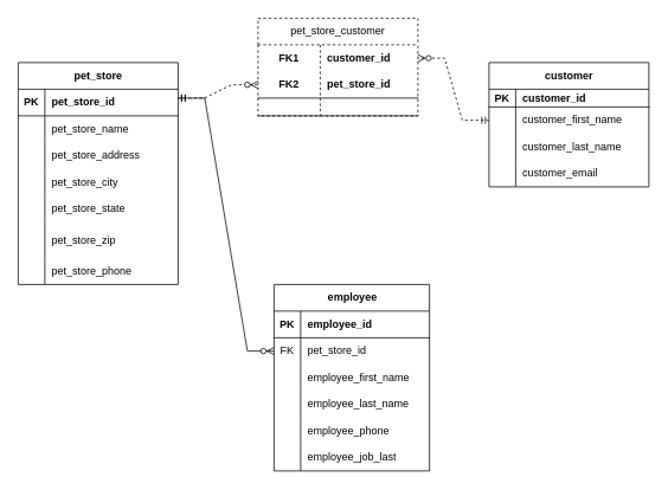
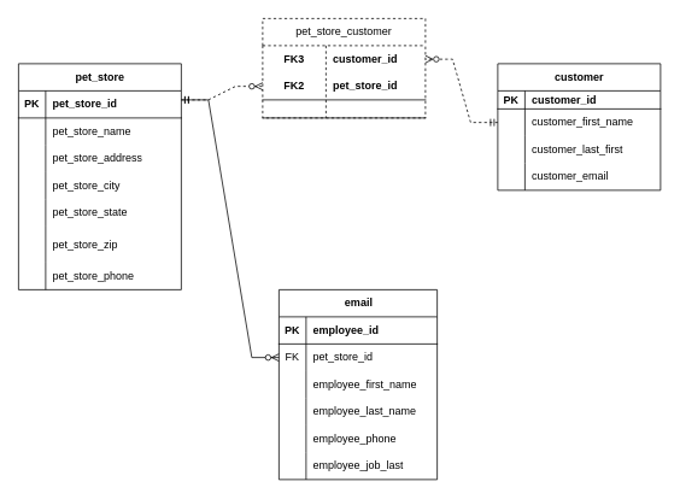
  <mxCell id="0" />
  <mxCell id="1" parent="0" />
  <mxCell id="2" value="pet_store" style="shape=table;startSize=30;container=1;collapsible=1;childLayout=tableLayout;fixedRows=1;rowLines=0;fontStyle=1;align=center;resizeLast=1;html=1;" parent="1" vertex="1"><mxGeometry x="20" y="70" width="180" height="250" as="geometry" /></mxCell>
  <mxCell id="3" value="" style="shape=tableRow;horizontal=0;startSize=0;swimlaneHead=0;swimlaneBody=0;fillColor=none;collapsible=0;dropTarget=0;points=[[0,0.5],[1,0.5]];portConstraint=eastwest;top=0;left=0;right=0;bottom=1;" parent="2" vertex="1"><mxGeometry y="30" width="180" height="30" as="geometry" /></mxCell>
  <mxCell id="4" value="PK" style="shape=partialRectangle;connectable=0;fillColor=none;top=0;left=0;bottom=0;right=0;fontStyle=1;overflow=hidden;whiteSpace=wrap;html=1;" parent="3" vertex="1"><mxGeometry width="30" height="30" as="geometry"><mxRectangle width="30" height="30" as="alternateBounds" /></mxGeometry></mxCell>
  <mxCell id="5" value="pet_store_id" style="shape=partialRectangle;connectable=0;fillColor=none;top=0;left=0;bottom=0;right=0;align=left;spacingLeft=6;fontStyle=1;overflow=hidden;whiteSpace=wrap;html=1;strokeColor=default;" parent="3" vertex="1"><mxGeometry x="30" width="150" height="30" as="geometry"><mxRectangle width="150" height="30" as="alternateBounds" /></mxGeometry></mxCell>
  <mxCell id="6" value="" style="shape=tableRow;horizontal=0;startSize=0;swimlaneHead=0;swimlaneBody=0;fillColor=none;collapsible=0;dropTarget=0;points=[[0,0.5],[1,0.5]];portConstraint=eastwest;top=0;left=0;right=0;bottom=0;" parent="2" vertex="1"><mxGeometry y="60" width="180" height="30" as="geometry" /></mxCell>
  <mxCell id="7" value="" style="shape=partialRectangle;connectable=0;fillColor=none;top=0;left=0;bottom=0;right=0;editable=1;overflow=hidden;whiteSpace=wrap;html=1;" parent="6" vertex="1"><mxGeometry width="30" height="30" as="geometry"><mxRectangle width="30" height="30" as="alternateBounds" /></mxGeometry></mxCell>
  <mxCell id="8" value="pet_store_name" style="shape=partialRectangle;connectable=0;fillColor=none;top=0;left=0;bottom=0;right=0;align=left;spacingLeft=6;overflow=hidden;whiteSpace=wrap;html=1;" parent="6" vertex="1"><mxGeometry x="30" width="150" height="30" as="geometry"><mxRectangle width="150" height="30" as="alternateBounds" /></mxGeometry></mxCell>
  <mxCell id="9" value="" style="shape=tableRow;horizontal=0;startSize=0;swimlaneHead=0;swimlaneBody=0;fillColor=none;collapsible=0;dropTarget=0;points=[[0,0.5],[1,0.5]];portConstraint=eastwest;top=0;left=0;right=0;bottom=0;" parent="2" vertex="1"><mxGeometry y="90" width="180" height="30" as="geometry" /></mxCell>
  <mxCell id="10" value="" style="shape=partialRectangle;connectable=0;fillColor=none;top=0;left=0;bottom=0;right=0;editable=1;overflow=hidden;whiteSpace=wrap;html=1;" parent="9" vertex="1"><mxGeometry width="30" height="30" as="geometry"><mxRectangle width="30" height="30" as="alternateBounds" /></mxGeometry></mxCell>
  <mxCell id="11" value="pet_store_address" style="shape=partialRectangle;connectable=0;fillColor=none;top=0;left=0;bottom=0;right=0;align=left;spacingLeft=6;overflow=hidden;whiteSpace=wrap;html=1;" parent="9" vertex="1"><mxGeometry x="30" width="150" height="30" as="geometry"><mxRectangle width="150" height="30" as="alternateBounds" /></mxGeometry></mxCell>
  <mxCell id="12" value="" style="shape=tableRow;horizontal=0;startSize=0;swimlaneHead=0;swimlaneBody=0;fillColor=none;collapsible=0;dropTarget=0;points=[[0,0.5],[1,0.5]];portConstraint=eastwest;top=0;left=0;right=0;bottom=0;" parent="2" vertex="1"><mxGeometry y="120" width="180" height="30" as="geometry" /></mxCell>
  <mxCell id="13" value="" style="shape=partialRectangle;connectable=0;fillColor=none;top=0;left=0;bottom=0;right=0;editable=1;overflow=hidden;whiteSpace=wrap;html=1;" parent="12" vertex="1"><mxGeometry width="30" height="30" as="geometry"><mxRectangle width="30" height="30" as="alternateBounds" /></mxGeometry></mxCell>
  <mxCell id="14" value="pet_store_city" style="shape=partialRectangle;connectable=0;fillColor=none;top=0;left=0;bottom=0;right=0;align=left;spacingLeft=6;overflow=hidden;whiteSpace=wrap;html=1;" parent="12" vertex="1"><mxGeometry x="30" width="150" height="30" as="geometry"><mxRectangle width="150" height="30" as="alternateBounds" /></mxGeometry></mxCell>
  <mxCell id="15" style="shape=tableRow;horizontal=0;startSize=0;swimlaneHead=0;swimlaneBody=0;fillColor=none;collapsible=0;dropTarget=0;points=[[0,0.5],[1,0.5]];portConstraint=eastwest;top=0;left=0;right=0;bottom=0;" parent="2" vertex="1"><mxGeometry y="150" width="180" height="30" as="geometry" /></mxCell>
  <mxCell id="16" style="shape=partialRectangle;connectable=0;fillColor=none;top=0;left=0;bottom=0;right=0;editable=1;overflow=hidden;whiteSpace=wrap;html=1;" parent="15" vertex="1"><mxGeometry width="30" height="30" as="geometry"><mxRectangle width="30" height="30" as="alternateBounds" /></mxGeometry></mxCell>
  <mxCell id="17" value="pet_store_state" style="shape=partialRectangle;connectable=0;fillColor=none;top=0;left=0;bottom=0;right=0;align=left;spacingLeft=6;overflow=hidden;whiteSpace=wrap;html=1;" parent="15" vertex="1"><mxGeometry x="30" width="150" height="30" as="geometry"><mxRectangle width="150" height="30" as="alternateBounds" /></mxGeometry></mxCell>
  <mxCell id="18" style="shape=tableRow;horizontal=0;startSize=0;swimlaneHead=0;swimlaneBody=0;fillColor=none;collapsible=0;dropTarget=0;points=[[0,0.5],[1,0.5]];portConstraint=eastwest;top=0;left=0;right=0;bottom=0;" parent="2" vertex="1"><mxGeometry y="180" width="180" height="40" as="geometry" /></mxCell>
  <mxCell id="19" style="shape=partialRectangle;connectable=0;fillColor=none;top=0;left=0;bottom=0;right=0;editable=1;overflow=hidden;whiteSpace=wrap;html=1;" parent="18" vertex="1"><mxGeometry width="30" height="40" as="geometry"><mxRectangle width="30" height="40" as="alternateBounds" /></mxGeometry></mxCell>
  <mxCell id="20" value="pet_store_zip" style="shape=partialRectangle;connectable=0;fillColor=none;top=0;left=0;bottom=0;right=0;align=left;spacingLeft=6;overflow=hidden;whiteSpace=wrap;html=1;" parent="18" vertex="1"><mxGeometry x="30" width="150" height="40" as="geometry"><mxRectangle width="150" height="40" as="alternateBounds" /></mxGeometry></mxCell>
  <mxCell id="21" style="shape=tableRow;horizontal=0;startSize=0;swimlaneHead=0;swimlaneBody=0;fillColor=none;collapsible=0;dropTarget=0;points=[[0,0.5],[1,0.5]];portConstraint=eastwest;top=0;left=0;right=0;bottom=0;" parent="2" vertex="1"><mxGeometry y="220" width="180" height="30" as="geometry" /></mxCell>
  <mxCell id="22" style="shape=partialRectangle;connectable=0;fillColor=none;top=0;left=0;bottom=0;right=0;editable=1;overflow=hidden;whiteSpace=wrap;html=1;" parent="21" vertex="1"><mxGeometry width="30" height="30" as="geometry"><mxRectangle width="30" height="30" as="alternateBounds" /></mxGeometry></mxCell>
  <mxCell id="23" value="pet_store_phone" style="shape=partialRectangle;connectable=0;fillColor=none;top=0;left=0;bottom=0;right=0;align=left;spacingLeft=6;overflow=hidden;whiteSpace=wrap;html=1;" parent="21" vertex="1"><mxGeometry x="30" width="150" height="30" as="geometry"><mxRectangle width="150" height="30" as="alternateBounds" /></mxGeometry></mxCell>
  <mxCell id="24" value="customer" style="shape=table;startSize=30;container=1;collapsible=1;childLayout=tableLayout;fixedRows=1;rowLines=0;fontStyle=1;align=center;resizeLast=1;html=1;" parent="1" vertex="1"><mxGeometry x="550" y="70" width="180" height="140" as="geometry" /></mxCell>
  <mxCell id="25" value="" style="shape=tableRow;horizontal=0;startSize=0;swimlaneHead=0;swimlaneBody=0;fillColor=none;collapsible=0;dropTarget=0;points=[[0,0.5],[1,0.5]];portConstraint=eastwest;top=0;left=0;right=0;bottom=1;" parent="24" vertex="1"><mxGeometry y="30" width="180" height="20" as="geometry" /></mxCell>
  <mxCell id="26" value="PK" style="shape=partialRectangle;connectable=0;fillColor=none;top=0;left=0;bottom=0;right=0;fontStyle=1;overflow=hidden;whiteSpace=wrap;html=1;" parent="25" vertex="1"><mxGeometry width="30" height="20" as="geometry"><mxRectangle width="30" height="20" as="alternateBounds" /></mxGeometry></mxCell>
  <mxCell id="27" value="customer_id" style="shape=partialRectangle;connectable=0;fillColor=none;top=0;left=0;bottom=0;right=0;align=left;spacingLeft=6;fontStyle=1;overflow=hidden;whiteSpace=wrap;html=1;" parent="25" vertex="1"><mxGeometry x="30" width="150" height="20" as="geometry"><mxRectangle width="150" height="20" as="alternateBounds" /></mxGeometry></mxCell>
  <mxCell id="28" value="" style="shape=tableRow;horizontal=0;startSize=0;swimlaneHead=0;swimlaneBody=0;fillColor=none;collapsible=0;dropTarget=0;points=[[0,0.5],[1,0.5]];portConstraint=eastwest;top=0;left=0;right=0;bottom=0;" parent="24" vertex="1"><mxGeometry y="50" width="180" height="30" as="geometry" /></mxCell>
  <mxCell id="29" value="" style="shape=partialRectangle;connectable=0;fillColor=none;top=0;left=0;bottom=0;right=0;editable=1;overflow=hidden;whiteSpace=wrap;html=1;" parent="28" vertex="1"><mxGeometry width="30" height="30" as="geometry"><mxRectangle width="30" height="30" as="alternateBounds" /></mxGeometry></mxCell>
  <mxCell id="30" value="customer_first_name" style="shape=partialRectangle;connectable=0;fillColor=none;top=0;left=0;bottom=0;right=0;align=left;spacingLeft=6;overflow=hidden;whiteSpace=wrap;html=1;" parent="28" vertex="1"><mxGeometry x="30" width="150" height="30" as="geometry"><mxRectangle width="150" height="30" as="alternateBounds" /></mxGeometry></mxCell>
  <mxCell id="31" value="" style="shape=tableRow;horizontal=0;startSize=0;swimlaneHead=0;swimlaneBody=0;fillColor=none;collapsible=0;dropTarget=0;points=[[0,0.5],[1,0.5]];portConstraint=eastwest;top=0;left=0;right=0;bottom=0;" parent="24" vertex="1"><mxGeometry y="80" width="180" height="30" as="geometry" /></mxCell>
  <mxCell id="32" value="" style="shape=partialRectangle;connectable=0;fillColor=none;top=0;left=0;bottom=0;right=0;editable=1;overflow=hidden;whiteSpace=wrap;html=1;" parent="31" vertex="1"><mxGeometry width="30" height="30" as="geometry"><mxRectangle width="30" height="30" as="alternateBounds" /></mxGeometry></mxCell>
- <mxCell id="33" value="customer_last_name" style="shape=partialRectangle;connectable=0;fillColor=none;top=0;left=0;bottom=0;right=0;align=left;spacingLeft=6;overflow=hidden;whiteSpace=wrap;html=1;" parent="31" vertex="1"><mxGeometry x="30" width="150" height="30" as="geometry"><mxRectangle width="150" height="30" as="alternateBounds" /></mxGeometry></mxCell>
+ <mxCell id="33" value="customer_last_first" style="shape=partialRectangle;connectable=0;fillColor=none;top=0;left=0;bottom=0;right=0;align=left;spacingLeft=6;overflow=hidden;whiteSpace=wrap;html=1;" parent="31" vertex="1"><mxGeometry x="30" width="150" height="30" as="geometry"><mxRectangle width="150" height="30" as="alternateBounds" /></mxGeometry></mxCell>
  <mxCell id="34" value="" style="shape=tableRow;horizontal=0;startSize=0;swimlaneHead=0;swimlaneBody=0;fillColor=none;collapsible=0;dropTarget=0;points=[[0,0.5],[1,0.5]];portConstraint=eastwest;top=0;left=0;right=0;bottom=0;" parent="24" vertex="1"><mxGeometry y="110" width="180" height="30" as="geometry" /></mxCell>
  <mxCell id="35" value="" style="shape=partialRectangle;connectable=0;fillColor=none;top=0;left=0;bottom=0;right=0;editable=1;overflow=hidden;whiteSpace=wrap;html=1;" parent="34" vertex="1"><mxGeometry width="30" height="30" as="geometry"><mxRectangle width="30" height="30" as="alternateBounds" /></mxGeometry></mxCell>
  <mxCell id="36" value="customer_email" style="shape=partialRectangle;connectable=0;fillColor=none;top=0;left=0;bottom=0;right=0;align=left;spacingLeft=6;overflow=hidden;whiteSpace=wrap;html=1;" parent="34" vertex="1"><mxGeometry x="30" width="150" height="30" as="geometry"><mxRectangle width="150" height="30" as="alternateBounds" /></mxGeometry></mxCell>
  <mxCell id="37" value="" style="edgeStyle=entityRelationEdgeStyle;fontSize=12;html=1;endArrow=ERzeroToMany;startArrow=ERmandOne;rounded=0;entryX=0;entryY=0.5;entryDx=0;entryDy=0;" parent="1" target="42" edge="1"><mxGeometry width="100" height="100" relative="1" as="geometry"><mxPoint x="200" y="110" as="sourcePoint" /><mxPoint x="300" y="397" as="targetPoint" /></mxGeometry></mxCell>
- <mxCell id="38" value="employee" style="shape=table;startSize=30;container=1;collapsible=1;childLayout=tableLayout;fixedRows=1;rowLines=0;fontStyle=1;align=center;resizeLast=1;html=1;" parent="1" vertex="1"><mxGeometry x="308" y="320" width="175" height="210" as="geometry" /></mxCell>
+ <mxCell id="38" value="email" style="shape=table;startSize=30;container=1;collapsible=1;childLayout=tableLayout;fixedRows=1;rowLines=0;fontStyle=1;align=center;resizeLast=1;html=1;" parent="1" vertex="1"><mxGeometry x="308" y="320" width="175" height="210" as="geometry" /></mxCell>
  <mxCell id="39" value="" style="shape=tableRow;horizontal=0;startSize=0;swimlaneHead=0;swimlaneBody=0;fillColor=none;collapsible=0;dropTarget=0;points=[[0,0.5],[1,0.5]];portConstraint=eastwest;top=0;left=0;right=0;bottom=1;" parent="38" vertex="1"><mxGeometry y="30" width="175" height="30" as="geometry" /></mxCell>
  <mxCell id="40" value="PK" style="shape=partialRectangle;connectable=0;fillColor=none;top=0;left=0;bottom=0;right=0;fontStyle=1;overflow=hidden;whiteSpace=wrap;html=1;" parent="39" vertex="1"><mxGeometry width="30" height="30" as="geometry"><mxRectangle width="30" height="30" as="alternateBounds" /></mxGeometry></mxCell>
  <mxCell id="41" value="employee_id" style="shape=partialRectangle;connectable=0;fillColor=none;top=0;left=0;bottom=0;right=0;align=left;spacingLeft=6;fontStyle=1;overflow=hidden;whiteSpace=wrap;html=1;" parent="39" vertex="1"><mxGeometry x="30" width="145" height="30" as="geometry"><mxRectangle width="145" height="30" as="alternateBounds" /></mxGeometry></mxCell>
  <mxCell id="42" value="" style="shape=tableRow;horizontal=0;startSize=0;swimlaneHead=0;swimlaneBody=0;fillColor=none;collapsible=0;dropTarget=0;points=[[0,0.5],[1,0.5]];portConstraint=eastwest;top=0;left=0;right=0;bottom=0;" parent="38" vertex="1"><mxGeometry y="60" width="175" height="30" as="geometry" /></mxCell>
  <mxCell id="43" value="FK" style="shape=partialRectangle;connectable=0;fillColor=none;top=0;left=0;bottom=0;right=0;editable=1;overflow=hidden;whiteSpace=wrap;html=1;" parent="42" vertex="1"><mxGeometry width="30" height="30" as="geometry"><mxRectangle width="30" height="30" as="alternateBounds" /></mxGeometry></mxCell>
  <mxCell id="44" value="pet_store_id" style="shape=partialRectangle;connectable=0;fillColor=none;top=0;left=0;bottom=0;right=0;align=left;spacingLeft=6;overflow=hidden;whiteSpace=wrap;html=1;" parent="42" vertex="1"><mxGeometry x="30" width="145" height="30" as="geometry"><mxRectangle width="145" height="30" as="alternateBounds" /></mxGeometry></mxCell>
  <mxCell id="45" value="" style="shape=tableRow;horizontal=0;startSize=0;swimlaneHead=0;swimlaneBody=0;fillColor=none;collapsible=0;dropTarget=0;points=[[0,0.5],[1,0.5]];portConstraint=eastwest;top=0;left=0;right=0;bottom=0;" parent="38" vertex="1"><mxGeometry y="90" width="175" height="30" as="geometry" /></mxCell>
  <mxCell id="46" value="" style="shape=partialRectangle;connectable=0;fillColor=none;top=0;left=0;bottom=0;right=0;editable=1;overflow=hidden;whiteSpace=wrap;html=1;" parent="45" vertex="1"><mxGeometry width="30" height="30" as="geometry"><mxRectangle width="30" height="30" as="alternateBounds" /></mxGeometry></mxCell>
  <mxCell id="47" value="employee_first_name" style="shape=partialRectangle;connectable=0;fillColor=none;top=0;left=0;bottom=0;right=0;align=left;spacingLeft=6;overflow=hidden;whiteSpace=wrap;html=1;" parent="45" vertex="1"><mxGeometry x="30" width="145" height="30" as="geometry"><mxRectangle width="145" height="30" as="alternateBounds" /></mxGeometry></mxCell>
  <mxCell id="48" value="" style="shape=tableRow;horizontal=0;startSize=0;swimlaneHead=0;swimlaneBody=0;fillColor=none;collapsible=0;dropTarget=0;points=[[0,0.5],[1,0.5]];portConstraint=eastwest;top=0;left=0;right=0;bottom=0;" parent="38" vertex="1"><mxGeometry y="120" width="175" height="30" as="geometry" /></mxCell>
  <mxCell id="49" value="" style="shape=partialRectangle;connectable=0;fillColor=none;top=0;left=0;bottom=0;right=0;editable=1;overflow=hidden;whiteSpace=wrap;html=1;" parent="48" vertex="1"><mxGeometry width="30" height="30" as="geometry"><mxRectangle width="30" height="30" as="alternateBounds" /></mxGeometry></mxCell>
  <mxCell id="50" value="employee_last_name" style="shape=partialRectangle;connectable=0;fillColor=none;top=0;left=0;bottom=0;right=0;align=left;spacingLeft=6;overflow=hidden;whiteSpace=wrap;html=1;" parent="48" vertex="1"><mxGeometry x="30" width="145" height="30" as="geometry"><mxRectangle width="145" height="30" as="alternateBounds" /></mxGeometry></mxCell>
  <mxCell id="51" style="shape=tableRow;horizontal=0;startSize=0;swimlaneHead=0;swimlaneBody=0;fillColor=none;collapsible=0;dropTarget=0;points=[[0,0.5],[1,0.5]];portConstraint=eastwest;top=0;left=0;right=0;bottom=0;" parent="38" vertex="1"><mxGeometry y="150" width="175" height="30" as="geometry" /></mxCell>
  <mxCell id="52" style="shape=partialRectangle;connectable=0;fillColor=none;top=0;left=0;bottom=0;right=0;editable=1;overflow=hidden;whiteSpace=wrap;html=1;" parent="51" vertex="1"><mxGeometry width="30" height="30" as="geometry"><mxRectangle width="30" height="30" as="alternateBounds" /></mxGeometry></mxCell>
  <mxCell id="53" value="employee_phone" style="shape=partialRectangle;connectable=0;fillColor=none;top=0;left=0;bottom=0;right=0;align=left;spacingLeft=6;overflow=hidden;whiteSpace=wrap;html=1;" parent="51" vertex="1"><mxGeometry x="30" width="145" height="30" as="geometry"><mxRectangle width="145" height="30" as="alternateBounds" /></mxGeometry></mxCell>
  <mxCell id="54" style="shape=tableRow;horizontal=0;startSize=0;swimlaneHead=0;swimlaneBody=0;fillColor=none;collapsible=0;dropTarget=0;points=[[0,0.5],[1,0.5]];portConstraint=eastwest;top=0;left=0;right=0;bottom=0;" parent="38" vertex="1"><mxGeometry y="180" width="175" height="30" as="geometry" /></mxCell>
  <mxCell id="55" style="shape=partialRectangle;connectable=0;fillColor=none;top=0;left=0;bottom=0;right=0;editable=1;overflow=hidden;whiteSpace=wrap;html=1;" parent="54" vertex="1"><mxGeometry width="30" height="30" as="geometry"><mxRectangle width="30" height="30" as="alternateBounds" /></mxGeometry></mxCell>
  <mxCell id="56" value="employee_job_last" style="shape=partialRectangle;connectable=0;fillColor=none;top=0;left=0;bottom=0;right=0;align=left;spacingLeft=6;overflow=hidden;whiteSpace=wrap;html=1;" parent="54" vertex="1"><mxGeometry x="30" width="145" height="30" as="geometry"><mxRectangle width="145" height="30" as="alternateBounds" /></mxGeometry></mxCell>
  <mxCell id="57" value="pet_store_customer" style="shape=table;startSize=30;container=1;collapsible=1;childLayout=tableLayout;fixedRows=1;rowLines=0;align=center;resizeLast=1;html=1;whiteSpace=wrap;dashed=1;rounded=0;" parent="1" vertex="1"><mxGeometry x="290" y="20" width="180" height="110" as="geometry" /></mxCell>
  <mxCell id="58" value="" style="shape=tableRow;horizontal=0;startSize=0;swimlaneHead=0;swimlaneBody=0;fillColor=none;collapsible=0;dropTarget=0;points=[[0,0.5],[1,0.5]];portConstraint=eastwest;top=0;left=0;right=0;bottom=0;html=1;" parent="57" vertex="1"><mxGeometry y="30" width="180" height="30" as="geometry" /></mxCell>
- <mxCell id="59" value="FK1" style="shape=partialRectangle;connectable=0;fillColor=none;top=0;left=0;bottom=0;right=0;fontStyle=1;overflow=hidden;html=1;whiteSpace=wrap;" parent="58" vertex="1"><mxGeometry width="70" height="30" as="geometry"><mxRectangle width="70" height="30" as="alternateBounds" /></mxGeometry></mxCell>
+ <mxCell id="59" value="FK3" style="shape=partialRectangle;connectable=0;fillColor=none;top=0;left=0;bottom=0;right=0;fontStyle=1;overflow=hidden;html=1;whiteSpace=wrap;" parent="58" vertex="1"><mxGeometry width="70" height="30" as="geometry"><mxRectangle width="70" height="30" as="alternateBounds" /></mxGeometry></mxCell>
  <mxCell id="60" value="customer_id" style="shape=partialRectangle;connectable=0;fillColor=none;top=0;left=0;bottom=0;right=0;align=left;spacingLeft=6;fontStyle=1;overflow=hidden;html=1;whiteSpace=wrap;" parent="58" vertex="1"><mxGeometry x="70" width="110" height="30" as="geometry"><mxRectangle width="110" height="30" as="alternateBounds" /></mxGeometry></mxCell>
  <mxCell id="61" value="" style="shape=tableRow;horizontal=0;startSize=0;swimlaneHead=0;swimlaneBody=0;fillColor=none;collapsible=0;dropTarget=0;points=[[0,0.5],[1,0.5]];portConstraint=eastwest;top=0;left=0;right=0;bottom=1;html=1;" parent="57" vertex="1"><mxGeometry y="60" width="180" height="30" as="geometry" /></mxCell>
  <mxCell id="62" value="FK2" style="shape=partialRectangle;connectable=0;fillColor=none;top=0;left=0;bottom=0;right=0;fontStyle=1;overflow=hidden;html=1;whiteSpace=wrap;" parent="61" vertex="1"><mxGeometry width="70" height="30" as="geometry"><mxRectangle width="70" height="30" as="alternateBounds" /></mxGeometry></mxCell>
  <mxCell id="63" value="pet_store_id" style="shape=partialRectangle;connectable=0;fillColor=none;top=0;left=0;bottom=0;right=0;align=left;spacingLeft=6;fontStyle=1;overflow=hidden;html=1;whiteSpace=wrap;" parent="61" vertex="1"><mxGeometry x="70" width="110" height="30" as="geometry"><mxRectangle width="110" height="30" as="alternateBounds" /></mxGeometry></mxCell>
  <mxCell id="64" style="shape=tableRow;horizontal=0;startSize=0;swimlaneHead=0;swimlaneBody=0;fillColor=none;collapsible=0;dropTarget=0;points=[[0,0.5],[1,0.5]];portConstraint=eastwest;top=0;left=0;right=0;bottom=1;html=1;" parent="57" vertex="1"><mxGeometry y="90" width="180" height="20" as="geometry" /></mxCell>
  <mxCell id="65" style="shape=partialRectangle;connectable=0;fillColor=none;top=0;left=0;bottom=0;right=0;fontStyle=1;overflow=hidden;html=1;whiteSpace=wrap;dashed=1;" parent="64" vertex="1"><mxGeometry width="70" height="20" as="geometry"><mxRectangle width="70" height="20" as="alternateBounds" /></mxGeometry></mxCell>
  <mxCell id="66" style="shape=partialRectangle;connectable=0;fillColor=none;top=0;left=0;bottom=0;right=0;align=left;spacingLeft=6;fontStyle=5;overflow=hidden;html=1;whiteSpace=wrap;dashed=1;" parent="64" vertex="1"><mxGeometry x="70" width="110" height="20" as="geometry"><mxRectangle width="110" height="20" as="alternateBounds" /></mxGeometry></mxCell>
  <mxCell id="67" value="" style="edgeStyle=entityRelationEdgeStyle;fontSize=12;html=1;endArrow=ERzeroToMany;startArrow=ERmandOne;rounded=0;entryX=0;entryY=0.5;entryDx=0;entryDy=0;dashed=1;" parent="1" target="61" edge="1"><mxGeometry width="100" height="100" relative="1" as="geometry"><mxPoint x="200" y="110" as="sourcePoint" /><mxPoint x="348" y="265" as="targetPoint" /></mxGeometry></mxCell>
  <mxCell id="68" value="" style="edgeStyle=entityRelationEdgeStyle;fontSize=12;html=1;endArrow=ERzeroToMany;startArrow=ERmandOne;rounded=0;dashed=1;entryX=1;entryY=0.5;entryDx=0;entryDy=0;exitX=0;exitY=0.5;exitDx=0;exitDy=0;" parent="1" source="28" target="58" edge="1"><mxGeometry width="100" height="100" relative="1" as="geometry"><mxPoint x="500" y="140" as="sourcePoint" /><mxPoint x="520" y="100" as="targetPoint" /><Array as="points"><mxPoint x="400" y="425" /><mxPoint x="350" y="345" /></Array></mxGeometry></mxCell>
